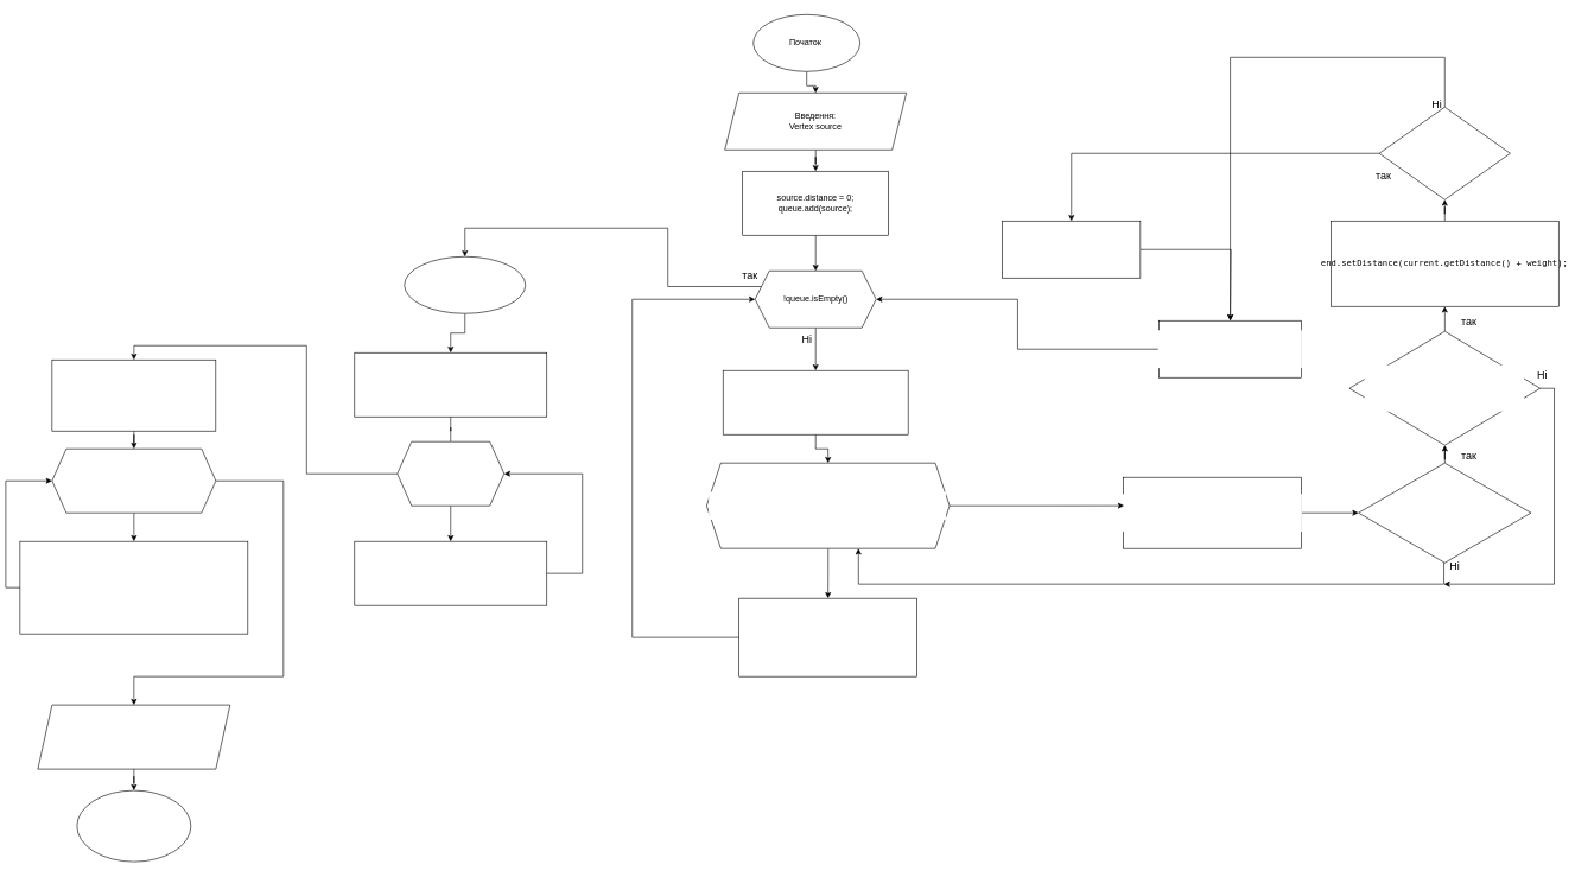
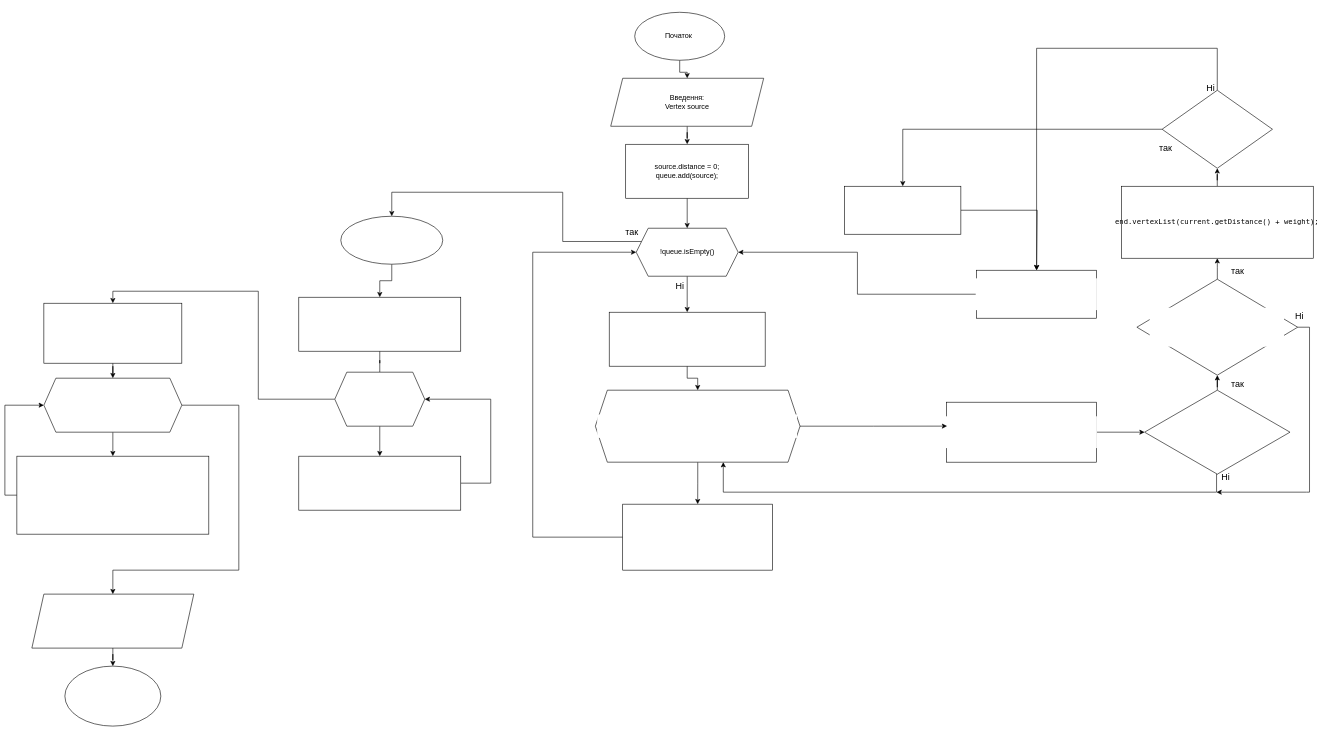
  <mxCell id="0" />
  <mxCell id="1" parent="0" />
  <mxCell id="2" style="edgeStyle=orthogonalEdgeStyle;rounded=0;orthogonalLoop=1;jettySize=auto;html=1;entryX=0.5;entryY=0;entryDx=0;entryDy=0;" parent="1" source="3" target="5" edge="1"><mxGeometry relative="1" as="geometry" /></mxCell>
  <mxCell id="3" value="Початок&amp;nbsp;" style="ellipse;whiteSpace=wrap;html=1;" parent="1" vertex="1"><mxGeometry x="1050" y="20" width="150" height="80" as="geometry" /></mxCell>
  <mxCell id="4" style="edgeStyle=orthogonalEdgeStyle;rounded=0;orthogonalLoop=1;jettySize=auto;html=1;entryX=0.5;entryY=0;entryDx=0;entryDy=0;" parent="1" source="5" target="7" edge="1"><mxGeometry relative="1" as="geometry" /></mxCell>
  <mxCell id="5" value="Введення:&lt;br&gt;Vertex source" style="shape=parallelogram;perimeter=parallelogramPerimeter;whiteSpace=wrap;html=1;fixedSize=1;" parent="1" vertex="1"><mxGeometry y="130" width="255" height="80" as="geometry" x="1010" /></mxCell>
  <mxCell id="6" style="edgeStyle=orthogonalEdgeStyle;rounded=0;orthogonalLoop=1;jettySize=auto;html=1;entryX=0.5;entryY=0;entryDx=0;entryDy=0;" parent="1" source="7" target="12" edge="1"><mxGeometry relative="1" as="geometry" /></mxCell>
  <mxCell id="7" value="source.distance = 0;&lt;br&gt;queue.add(source);" style="rounded=0;whiteSpace=wrap;html=1;" parent="1" vertex="1"><mxGeometry x="1035" y="240" width="205" height="90" as="geometry" /></mxCell>
  <mxCell id="8" style="edgeStyle=orthogonalEdgeStyle;rounded=0;orthogonalLoop=1;jettySize=auto;html=1;entryX=0.5;entryY=0;entryDx=0;entryDy=0;" parent="1" source="9" target="14" edge="1"><mxGeometry relative="1" as="geometry" /></mxCell>
  <mxCell id="9" value="&lt;div style=&quot;font-family: &amp;quot;JetBrains Mono&amp;quot;, monospace;&quot;&gt;&lt;pre style=&quot;&quot;&gt;&lt;div style=&quot;font-family: &amp;quot;JetBrains Mono&amp;quot;, monospace;&quot;&gt;&lt;pre style=&quot;&quot;&gt;&lt;font style=&quot;&quot;&gt;Vertex current = queue.poll();&lt;/font&gt;&lt;/pre&gt;&lt;/div&gt;&lt;/pre&gt;&lt;/div&gt;" style="rounded=0;whiteSpace=wrap;html=1;labelBackgroundColor=default;fontColor=#FFFFFF;" parent="1" vertex="1"><mxGeometry x="1007.5" y="520" width="260" height="90" as="geometry" /></mxCell>
  <mxCell id="10" style="edgeStyle=orthogonalEdgeStyle;rounded=0;orthogonalLoop=1;jettySize=auto;html=1;entryX=0.5;entryY=0;entryDx=0;entryDy=0;" parent="1" source="12" target="9" edge="1"><mxGeometry relative="1" as="geometry" /></mxCell>
  <mxCell id="11" style="edgeStyle=orthogonalEdgeStyle;rounded=0;orthogonalLoop=1;jettySize=auto;html=1;exitX=0;exitY=0.25;exitDx=0;exitDy=0;entryX=0.5;entryY=0;entryDx=0;entryDy=0;" parent="1" source="12" target="45" edge="1"><mxGeometry relative="1" as="geometry"><Array as="points"><mxPoint x="930" y="402" /><mxPoint x="930" y="320" /><mxPoint x="645" y="320" /></Array><mxPoint x="810" y="390" as="targetPoint" /></mxGeometry></mxCell>
  <mxCell id="12" value="!queue.isEmpty()" style="shape=hexagon;perimeter=hexagonPerimeter2;whiteSpace=wrap;html=1;fixedSize=1;" parent="1" vertex="1"><mxGeometry x="1052.5" y="380" width="170" height="80" as="geometry" /></mxCell>
  <mxCell id="13" style="edgeStyle=orthogonalEdgeStyle;rounded=0;orthogonalLoop=1;jettySize=auto;html=1;entryX=0.5;entryY=0;entryDx=0;entryDy=0;" parent="1" source="14" target="35" edge="1"><mxGeometry relative="1" as="geometry" /></mxCell>
  <mxCell id="14" value="&lt;div style=&quot;font-family: &amp;quot;JetBrains Mono&amp;quot;, monospace;&quot;&gt;&lt;pre style=&quot;&quot;&gt;&lt;span style=&quot;&quot;&gt;for (Edge neighbour : current.getNeighbours())&lt;/span&gt;&lt;/pre&gt;&lt;/div&gt;" style="shape=hexagon;perimeter=hexagonPerimeter2;whiteSpace=wrap;html=1;fixedSize=1;labelBackgroundColor=default;fontColor=#FFFFFF;" parent="1" vertex="1"><mxGeometry x="984.38" y="650" width="341.25" height="120" as="geometry" /></mxCell>
  <mxCell id="15" style="edgeStyle=orthogonalEdgeStyle;rounded=0;orthogonalLoop=1;jettySize=auto;html=1;entryX=0;entryY=0.5;entryDx=0;entryDy=0;" parent="1" source="16" target="19" edge="1"><mxGeometry relative="1" as="geometry" /></mxCell>
  <mxCell id="16" value="&lt;div style=&quot;font-family: &amp;quot;JetBrains Mono&amp;quot;, monospace;&quot;&gt;&lt;pre style=&quot;&quot;&gt;&lt;span style=&quot;&quot;&gt;Vertex end = neighbour.getEnd();&lt;br&gt;int weight = neighbour.getWeight();&lt;/span&gt;&lt;/pre&gt;&lt;/div&gt;" style="whiteSpace=wrap;html=1;labelBackgroundColor=default;fontColor=#FFFFFF;" parent="1" vertex="1"><mxGeometry x="1570" y="670" width="250" height="100" as="geometry" /></mxCell>
  <mxCell id="17" style="edgeStyle=orthogonalEdgeStyle;rounded=0;orthogonalLoop=1;jettySize=auto;html=1;exitX=0.5;exitY=1;exitDx=0;exitDy=0;entryX=0.625;entryY=1;entryDx=0;entryDy=0;" parent="1" source="19" target="14" edge="1"><mxGeometry relative="1" as="geometry"><mxPoint x="1170" y="800" as="targetPoint" /><Array as="points"><mxPoint x="2020" y="820" /><mxPoint x="1198" y="820" /></Array></mxGeometry></mxCell>
  <mxCell id="18" style="edgeStyle=orthogonalEdgeStyle;rounded=0;orthogonalLoop=1;jettySize=auto;html=1;" parent="1" source="19" target="22" edge="1"><mxGeometry relative="1" as="geometry" /></mxCell>
  <mxCell id="19" value="&lt;div style=&quot;font-family: &amp;quot;JetBrains Mono&amp;quot;, monospace;&quot;&gt;&lt;pre style=&quot;&quot;&gt;&lt;span style=&quot;&quot;&gt;&lt;font&gt;!end.isVisited()&lt;/font&gt;&lt;/span&gt;&lt;/pre&gt;&lt;/div&gt;" style="rhombus;whiteSpace=wrap;html=1;labelBackgroundColor=default;fontColor=#FFFFFF;" parent="1" vertex="1"><mxGeometry x="1900" y="650" width="242.5" height="140" as="geometry" /></mxCell>
  <mxCell id="20" style="edgeStyle=orthogonalEdgeStyle;rounded=0;orthogonalLoop=1;jettySize=auto;html=1;endArrow=none;endFill=0;" parent="1" source="22" edge="1"><mxGeometry relative="1" as="geometry"><mxPoint x="2170" y="820" as="targetPoint" /><Array as="points"><mxPoint x="2175" y="545" /><mxPoint x="2175" y="820" /></Array></mxGeometry></mxCell>
  <mxCell id="21" style="edgeStyle=orthogonalEdgeStyle;rounded=0;orthogonalLoop=1;jettySize=auto;html=1;entryX=0.5;entryY=1;entryDx=0;entryDy=0;" parent="1" source="22" target="24" edge="1"><mxGeometry relative="1" as="geometry" /></mxCell>
  <mxCell id="22" value="&lt;div style=&quot;font-family: &amp;quot;JetBrains Mono&amp;quot;, monospace;&quot;&gt;&lt;pre style=&quot;&quot;&gt;&lt;div style=&quot;font-family: &amp;quot;JetBrains Mono&amp;quot;, monospace;&quot;&gt;&lt;pre style=&quot;&quot;&gt;&lt;span style=&quot;&quot;&gt;current.getDistance() + weight &lt;/span&gt;&lt;/pre&gt;&lt;pre style=&quot;&quot;&gt;&lt;span style=&quot;&quot;&gt;&amp;lt; end.getDistance()&lt;/span&gt;&lt;/pre&gt;&lt;/div&gt;&lt;/pre&gt;&lt;/div&gt;" style="rhombus;whiteSpace=wrap;html=1;labelBackgroundColor=default;fontColor=#FFFFFF;" parent="1" vertex="1"><mxGeometry x="1887.18" y="465" width="268.13" height="160" as="geometry" /></mxCell>
  <mxCell id="23" style="edgeStyle=orthogonalEdgeStyle;rounded=0;orthogonalLoop=1;jettySize=auto;html=1;entryX=0.5;entryY=1;entryDx=0;entryDy=0;" parent="1" source="24" target="27" edge="1"><mxGeometry relative="1" as="geometry" /></mxCell>
- <mxCell id="24" value="&lt;div style=&quot;font-family: &amp;quot;JetBrains Mono&amp;quot;, monospace;&quot;&gt;&lt;pre style=&quot;&quot;&gt;end.setDistance(current.getDistance() + weight);&lt;/pre&gt;&lt;/div&gt;" style="rounded=0;whiteSpace=wrap;html=1;labelBackgroundColor=none;" parent="1" vertex="1"><mxGeometry x="1861.24" y="310" width="320" height="120" as="geometry" /></mxCell>
+ <mxCell id="24" value="&lt;div style=&quot;font-family: &amp;quot;JetBrains Mono&amp;quot;, monospace;&quot;&gt;&lt;pre style=&quot;&quot;&gt;end.vertexList(current.getDistance() + weight);&lt;/pre&gt;&lt;/div&gt;" style="rounded=0;whiteSpace=wrap;html=1;labelBackgroundColor=none;" parent="1" vertex="1"><mxGeometry x="1861.24" y="310" width="320" height="120" as="geometry" /></mxCell>
  <mxCell id="25" style="edgeStyle=orthogonalEdgeStyle;rounded=0;orthogonalLoop=1;jettySize=auto;html=1;entryX=0.5;entryY=0;entryDx=0;entryDy=0;" parent="1" source="27" target="29" edge="1"><mxGeometry relative="1" as="geometry"><mxPoint x="1530" y="215" as="targetPoint" /></mxGeometry></mxCell>
  <mxCell id="26" style="edgeStyle=orthogonalEdgeStyle;rounded=0;orthogonalLoop=1;jettySize=auto;html=1;entryX=0.5;entryY=0;entryDx=0;entryDy=0;" parent="1" source="27" target="31" edge="1"><mxGeometry relative="1" as="geometry"><mxPoint x="2021.24" y="50" as="targetPoint" /><Array as="points"><mxPoint x="2021" y="80" /><mxPoint x="1720" y="80" /></Array></mxGeometry></mxCell>
  <mxCell id="27" value="&lt;div style=&quot;font-family: &amp;quot;JetBrains Mono&amp;quot;, monospace;&quot;&gt;&lt;pre style=&quot;&quot;&gt;&lt;font color=&quot;#ffffff&quot;&gt;queue.contains(remove)&lt;/font&gt;&lt;/pre&gt;&lt;/div&gt;" style="rhombus;whiteSpace=wrap;html=1;labelBackgroundColor=none;" parent="1" vertex="1"><mxGeometry x="1929.24" y="150" width="184" height="130" as="geometry" /></mxCell>
  <mxCell id="28" style="edgeStyle=orthogonalEdgeStyle;rounded=0;orthogonalLoop=1;jettySize=auto;html=1;" parent="1" source="29" edge="1"><mxGeometry relative="1" as="geometry"><mxPoint x="1720" y="450" as="targetPoint" /><Array as="points"><mxPoint x="1721" y="350" /></Array></mxGeometry></mxCell>
  <mxCell id="29" value="&lt;div style=&quot;font-family: &amp;quot;JetBrains Mono&amp;quot;, monospace;&quot;&gt;&lt;pre style=&quot;&quot;&gt;&lt;span style=&quot;&quot;&gt;queue.remove(end);&lt;/span&gt;&lt;span style=&quot;&quot;&gt;&lt;br&gt;&lt;/span&gt;&lt;/pre&gt;&lt;/div&gt;" style="rounded=0;whiteSpace=wrap;html=1;labelBackgroundColor=default;fontColor=#FFFFFF;" parent="1" vertex="1"><mxGeometry x="1400" y="310" width="193.75" height="80" as="geometry" /></mxCell>
  <mxCell id="30" style="edgeStyle=orthogonalEdgeStyle;rounded=0;orthogonalLoop=1;jettySize=auto;html=1;entryX=1;entryY=0.5;entryDx=0;entryDy=0;" parent="1" source="31" target="12" edge="1"><mxGeometry relative="1" as="geometry" /></mxCell>
  <mxCell id="31" value="&lt;div style=&quot;font-family: &amp;quot;JetBrains Mono&amp;quot;, monospace;&quot;&gt;&lt;pre style=&quot;&quot;&gt;&lt;span style=&quot;&quot;&gt;queue.add(end);&lt;br&gt;end.setPredecessor(current);&lt;/span&gt;&lt;/pre&gt;&lt;/div&gt;" style="whiteSpace=wrap;html=1;labelBackgroundColor=default;fontColor=#FFFFFF;" parent="1" vertex="1"><mxGeometry x="1620" y="450" width="200" height="80" as="geometry" /></mxCell>
  <mxCell id="32" style="edgeStyle=orthogonalEdgeStyle;rounded=0;orthogonalLoop=1;jettySize=auto;html=1;entryX=0.003;entryY=0.399;entryDx=0;entryDy=0;entryPerimeter=0;" parent="1" source="14" target="16" edge="1"><mxGeometry relative="1" as="geometry" /></mxCell>
  <mxCell id="33" value="" style="edgeStyle=none;orthogonalLoop=1;jettySize=auto;html=1;rounded=0;" parent="1" edge="1"><mxGeometry width="100" relative="1" as="geometry"><mxPoint x="2170" y="820" as="sourcePoint" /><mxPoint x="2020" y="820" as="targetPoint" /><Array as="points" /></mxGeometry></mxCell>
  <mxCell id="34" style="edgeStyle=orthogonalEdgeStyle;rounded=0;orthogonalLoop=1;jettySize=auto;html=1;entryX=0;entryY=0.5;entryDx=0;entryDy=0;" parent="1" source="35" target="12" edge="1"><mxGeometry relative="1" as="geometry"><mxPoint x="880" y="420" as="targetPoint" /><Array as="points"><mxPoint x="880" y="895" /><mxPoint x="880" y="420" /></Array></mxGeometry></mxCell>
  <mxCell id="35" value="&lt;div style=&quot;font-family: &amp;quot;JetBrains Mono&amp;quot;, monospace;&quot;&gt;&lt;pre style=&quot;&quot;&gt;&lt;font style=&quot;&quot;&gt;current.setVisited(true);&lt;/font&gt;&lt;/pre&gt;&lt;/div&gt;" style="whiteSpace=wrap;html=1;labelBackgroundColor=default;fontColor=#FFFFFF;" parent="1" vertex="1"><mxGeometry x="1030" y="840" width="250" height="110" as="geometry" /></mxCell>
  <mxCell id="36" value="&lt;font style=&quot;font-size: 15px;&quot;&gt;Ні&lt;/font&gt;" style="text;html=1;align=center;verticalAlign=middle;resizable=0;points=[];autosize=1;strokeColor=none;fillColor=none;" parent="1" vertex="1"><mxGeometry x="1105" y="460" width="40" height="30" as="geometry" /></mxCell>
  <mxCell id="37" value="&lt;font style=&quot;font-size: 15px;&quot;&gt;Ні&lt;/font&gt;" style="text;html=1;align=center;verticalAlign=middle;resizable=0;points=[];autosize=1;strokeColor=none;fillColor=none;" parent="1" vertex="1"><mxGeometry x="2015" y="780" width="40" height="30" as="geometry" /></mxCell>
  <mxCell id="38" value="&lt;font style=&quot;font-size: 15px;&quot;&gt;Ні&lt;/font&gt;" style="text;html=1;align=center;verticalAlign=middle;resizable=0;points=[];autosize=1;strokeColor=none;fillColor=none;" parent="1" vertex="1"><mxGeometry x="2137.5" y="510" width="40" height="30" as="geometry" /></mxCell>
  <mxCell id="39" value="&lt;font style=&quot;font-size: 15px;&quot;&gt;так&lt;/font&gt;" style="text;html=1;align=center;verticalAlign=middle;resizable=0;points=[];autosize=1;strokeColor=none;fillColor=none;" parent="1" vertex="1"><mxGeometry x="2030" y="625" width="50" height="30" as="geometry" /></mxCell>
  <mxCell id="40" value="&lt;font style=&quot;font-size: 15px;&quot;&gt;так&lt;/font&gt;" style="text;html=1;align=center;verticalAlign=middle;resizable=0;points=[];autosize=1;strokeColor=none;fillColor=none;" parent="1" vertex="1"><mxGeometry x="2030" y="435" width="50" height="30" as="geometry" /></mxCell>
  <mxCell id="41" value="&lt;font style=&quot;font-size: 15px;&quot;&gt;так&lt;/font&gt;" style="text;html=1;align=center;verticalAlign=middle;resizable=0;points=[];autosize=1;strokeColor=none;fillColor=none;" parent="1" vertex="1"><mxGeometry x="1910" y="230" width="50" height="30" as="geometry" /></mxCell>
  <mxCell id="42" value="&lt;font style=&quot;font-size: 15px;&quot;&gt;Ні&lt;/font&gt;" style="text;html=1;align=center;verticalAlign=middle;resizable=0;points=[];autosize=1;strokeColor=none;fillColor=none;" parent="1" vertex="1"><mxGeometry x="1990" y="130" width="40" height="30" as="geometry" /></mxCell>
  <mxCell id="43" value="&lt;font style=&quot;font-size: 15px;&quot;&gt;так&lt;/font&gt;" style="text;html=1;align=center;verticalAlign=middle;resizable=0;points=[];autosize=1;strokeColor=none;fillColor=none;" parent="1" vertex="1"><mxGeometry x="1020" y="370" width="50" height="30" as="geometry" /></mxCell>
  <mxCell id="44" style="edgeStyle=orthogonalEdgeStyle;rounded=0;orthogonalLoop=1;jettySize=auto;html=1;entryX=0.5;entryY=0;entryDx=0;entryDy=0;fontColor=#FFFFFF;" edge="1" parent="1" source="45" target="49"><mxGeometry relative="1" as="geometry" /></mxCell>
  <mxCell id="45" value="showPath(Vertex end);" style="ellipse;whiteSpace=wrap;html=1;labelBackgroundColor=none;fontColor=#FFFFFF;fontFamily=Verdana;" vertex="1" parent="1"><mxGeometry x="560" y="360" width="170" height="80" as="geometry" /></mxCell>
  <mxCell id="46" value="Кінець" style="ellipse;whiteSpace=wrap;html=1;labelBackgroundColor=none;fontColor=#FFFFFF;fontFamily=Verdana;" vertex="1" parent="1"><mxGeometry x="100" y="1110" width="160" height="100" as="geometry" /></mxCell>
  <mxCell id="47" style="edgeStyle=orthogonalEdgeStyle;rounded=0;orthogonalLoop=1;jettySize=auto;html=1;entryX=0.5;entryY=0;entryDx=0;entryDy=0;fontColor=#FFFFFF;endArrow=none;" edge="1" parent="1" source="49" target="51"><mxGeometry relative="1" as="geometry" /></mxCell>
  <mxCell id="48" style="edgeStyle=orthogonalEdgeStyle;rounded=0;orthogonalLoop=1;jettySize=auto;html=1;entryX=0.5;entryY=0;entryDx=0;entryDy=0;exitX=0;exitY=0.5;exitDx=0;exitDy=0;fontColor=#FFFFFF;" edge="1" parent="1" source="51" target="55"><mxGeometry relative="1" as="geometry" /></mxCell>
  <mxCell id="49" value="&lt;div style=&quot;&quot;&gt;&lt;div&gt;List&amp;lt;Vertex&amp;gt; vertexList = new ArrayList&amp;lt;&amp;gt;()&lt;span style=&quot;&quot;&gt;;&lt;/span&gt;&lt;/div&gt;&lt;/div&gt;" style="rounded=0;whiteSpace=wrap;html=1;labelBackgroundColor=none;fontColor=#FFFFFF;fontFamily=Verdana;" vertex="1" parent="1"><mxGeometry x="490" y="495" width="270" height="90" as="geometry" /></mxCell>
  <mxCell id="50" style="edgeStyle=orthogonalEdgeStyle;rounded=0;orthogonalLoop=1;jettySize=auto;html=1;entryX=0.5;entryY=0;entryDx=0;entryDy=0;fontColor=#FFFFFF;" edge="1" parent="1" source="51" target="53"><mxGeometry relative="1" as="geometry" /></mxCell>
  <mxCell id="51" value="&lt;div style=&quot;&quot;&gt;&lt;div&gt;while (end != &lt;span style=&quot;&quot;&gt;null&lt;/span&gt;)&lt;/div&gt;&lt;/div&gt;" style="shape=hexagon;perimeter=hexagonPerimeter2;whiteSpace=wrap;html=1;fixedSize=1;labelBackgroundColor=none;fontColor=#FFFFFF;fontFamily=Verdana;" vertex="1" parent="1"><mxGeometry x="550" y="620" width="150" height="90" as="geometry" /></mxCell>
  <mxCell id="52" style="edgeStyle=orthogonalEdgeStyle;rounded=0;orthogonalLoop=1;jettySize=auto;html=1;entryX=1;entryY=0.5;entryDx=0;entryDy=0;fontColor=#FFFFFF;" edge="1" parent="1" source="53" target="51"><mxGeometry relative="1" as="geometry"><Array as="points"><mxPoint x="810" y="805" /><mxPoint x="810" y="665" /></Array></mxGeometry></mxCell>
  <mxCell id="53" value="&lt;div style=&quot;&quot;&gt;&lt;div&gt;&lt;div style=&quot;&quot;&gt;&lt;div&gt;vertexList.add(end);&lt;br&gt;end = end.getPredecessor()&lt;span style=&quot;&quot;&gt;;&lt;/span&gt;&lt;/div&gt;&lt;/div&gt;&lt;/div&gt;&lt;/div&gt;" style="rounded=0;whiteSpace=wrap;html=1;labelBackgroundColor=none;fontColor=#FFFFFF;fontFamily=Verdana;" vertex="1" parent="1"><mxGeometry x="490" y="760" width="270" height="90" as="geometry" /></mxCell>
  <mxCell id="54" style="edgeStyle=orthogonalEdgeStyle;rounded=0;orthogonalLoop=1;jettySize=auto;html=1;entryX=0.5;entryY=0;entryDx=0;entryDy=0;fontColor=#FFFFFF;" edge="1" parent="1" source="55" target="58"><mxGeometry relative="1" as="geometry" /></mxCell>
  <mxCell id="55" value="&lt;div style=&quot;&quot;&gt;&lt;div&gt;&lt;div style=&quot;&quot;&gt;&lt;div&gt;&lt;div style=&quot;&quot;&gt;&lt;div&gt;Collections.reverse(vertexList)&lt;span style=&quot;&quot;&gt;;&lt;br&gt;&lt;/span&gt;&lt;/div&gt;&lt;div&gt;&lt;div style=&quot;&quot;&gt;&lt;div&gt;String result = &quot;&quot;&lt;span style=&quot;&quot;&gt;;&lt;br&gt;&lt;/span&gt;&lt;span style=&quot;&quot;&gt;int &lt;/span&gt;distance = &lt;span style=&quot;&quot;&gt;0&lt;/span&gt;&lt;span style=&quot;&quot;&gt;;&lt;/span&gt;&lt;/div&gt;&lt;/div&gt;&lt;/div&gt;&lt;/div&gt;&lt;/div&gt;&lt;/div&gt;&lt;/div&gt;&lt;/div&gt;" style="rounded=0;whiteSpace=wrap;html=1;labelBackgroundColor=none;fontColor=#FFFFFF;fontFamily=Verdana;" vertex="1" parent="1"><mxGeometry x="65" y="505" width="230" height="100" as="geometry" /></mxCell>
  <mxCell id="56" style="edgeStyle=orthogonalEdgeStyle;rounded=0;orthogonalLoop=1;jettySize=auto;html=1;entryX=0.5;entryY=0;entryDx=0;entryDy=0;fontColor=#FFFFFF;" edge="1" parent="1" source="58" target="60"><mxGeometry relative="1" as="geometry" /></mxCell>
  <mxCell id="57" style="edgeStyle=orthogonalEdgeStyle;rounded=0;orthogonalLoop=1;jettySize=auto;html=1;entryX=0.5;entryY=0;entryDx=0;entryDy=0;fontColor=#FFFFFF;" edge="1" parent="1" source="58" target="62"><mxGeometry relative="1" as="geometry"><Array as="points"><mxPoint x="390" y="675" /><mxPoint x="390" y="950" /></Array></mxGeometry></mxCell>
  <mxCell id="58" value="&lt;div style=&quot;&quot;&gt;&lt;div&gt;for (Vertex vertex : vertexList)&lt;/div&gt;&lt;/div&gt;" style="shape=hexagon;perimeter=hexagonPerimeter2;whiteSpace=wrap;html=1;fixedSize=1;labelBackgroundColor=none;fontColor=#FFFFFF;fontFamily=Verdana;" vertex="1" parent="1"><mxGeometry x="65" y="630" width="230" height="90" as="geometry" /></mxCell>
  <mxCell id="59" style="edgeStyle=orthogonalEdgeStyle;rounded=0;orthogonalLoop=1;jettySize=auto;html=1;entryX=0;entryY=0.5;entryDx=0;entryDy=0;exitX=0;exitY=0.5;exitDx=0;exitDy=0;fontColor=#FFFFFF;" edge="1" parent="1" source="60" target="58"><mxGeometry relative="1" as="geometry" /></mxCell>
  <mxCell id="60" value="&lt;div style=&quot;&quot;&gt;&lt;div&gt;&lt;div style=&quot;&quot;&gt;&lt;div&gt;&lt;div style=&quot;&quot;&gt;&lt;div&gt;&lt;div style=&quot;&quot;&gt;&lt;div&gt;result += vertex.name + &lt;span style=&quot;&quot;&gt;&quot;(&quot;&lt;/span&gt;+vertex.getDistance()+&lt;span style=&quot;&quot;&gt;&quot;) -&amp;gt; &quot;&lt;/span&gt;&lt;span style=&quot;&quot;&gt;;&lt;/span&gt;&lt;/div&gt;&lt;div&gt;&lt;span style=&quot;&quot;&gt;&lt;br&gt;&lt;/span&gt;distance=vertex.getDistance()&lt;span style=&quot;&quot;&gt;;&lt;/span&gt;&lt;/div&gt;&lt;/div&gt;&lt;/div&gt;&lt;/div&gt;&lt;/div&gt;&lt;/div&gt;&lt;/div&gt;&lt;/div&gt;" style="rounded=0;whiteSpace=wrap;html=1;labelBackgroundColor=none;fontColor=#FFFFFF;fontFamily=Verdana;" vertex="1" parent="1"><mxGeometry x="20" y="760" width="320" height="130" as="geometry" /></mxCell>
  <mxCell id="61" style="edgeStyle=orthogonalEdgeStyle;rounded=0;orthogonalLoop=1;jettySize=auto;html=1;entryX=0.5;entryY=0;entryDx=0;entryDy=0;fontColor=#FFFFFF;" edge="1" parent="1" source="62" target="46"><mxGeometry relative="1" as="geometry" /></mxCell>
  <mxCell id="62" value="Виведення:&lt;br&gt;результати" style="shape=parallelogram;perimeter=parallelogramPerimeter;whiteSpace=wrap;html=1;fixedSize=1;labelBackgroundColor=none;fontColor=#FFFFFF;fontFamily=Verdana;" vertex="1" parent="1"><mxGeometry x="45" y="990" width="270" height="90" as="geometry" /></mxCell>
  <mxCell id="63" value="Так" style="text;html=1;align=center;verticalAlign=middle;resizable=0;points=[];autosize=1;strokeColor=none;fillColor=none;fontColor=#FFFFFF;" vertex="1" parent="1"><mxGeometry x="625" y="710" width="40" height="30" as="geometry" /></mxCell>
  <mxCell id="64" value="Так" style="text;html=1;align=center;verticalAlign=middle;resizable=0;points=[];autosize=1;strokeColor=none;fillColor=none;fontColor=#FFFFFF;" vertex="1" parent="1"><mxGeometry x="180" y="720" width="40" height="30" as="geometry" /></mxCell>
  <mxCell id="65" value="Ні" style="text;html=1;align=center;verticalAlign=middle;resizable=0;points=[];autosize=1;strokeColor=none;fillColor=none;fontColor=#FFFFFF;" vertex="1" parent="1"><mxGeometry x="295" y="640" width="30" height="30" as="geometry" /></mxCell>
  <mxCell id="66" value="Ні" style="text;html=1;align=center;verticalAlign=middle;resizable=0;points=[];autosize=1;strokeColor=none;fillColor=none;fontColor=#FFFFFF;" vertex="1" parent="1"><mxGeometry x="500" y="640" width="30" height="30" as="geometry" /></mxCell>
